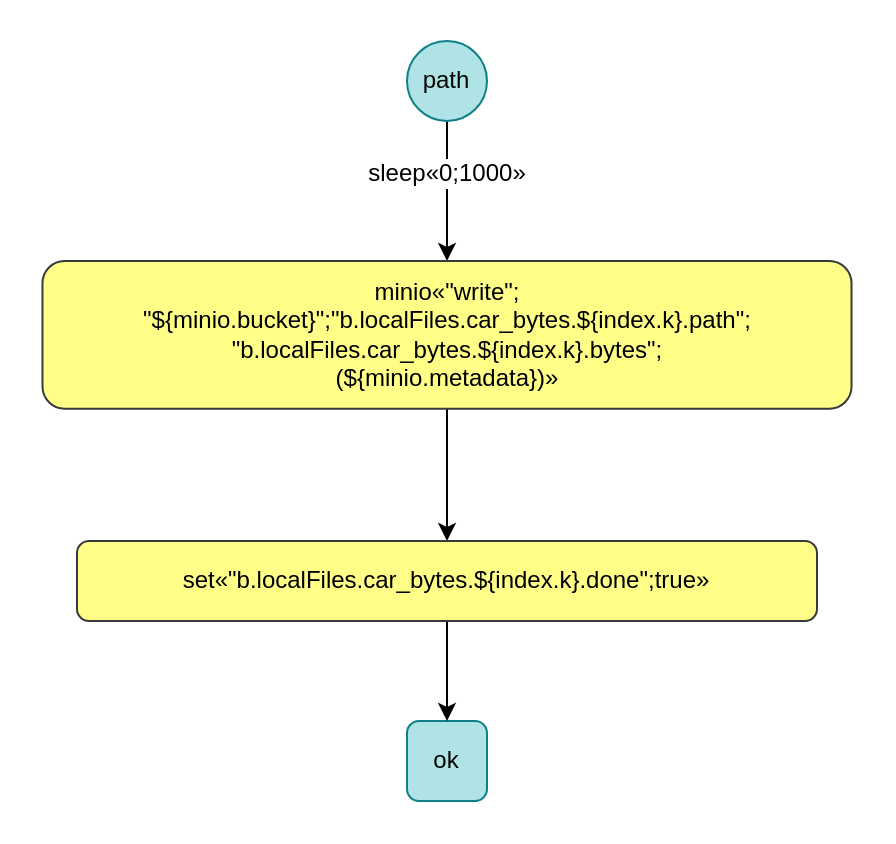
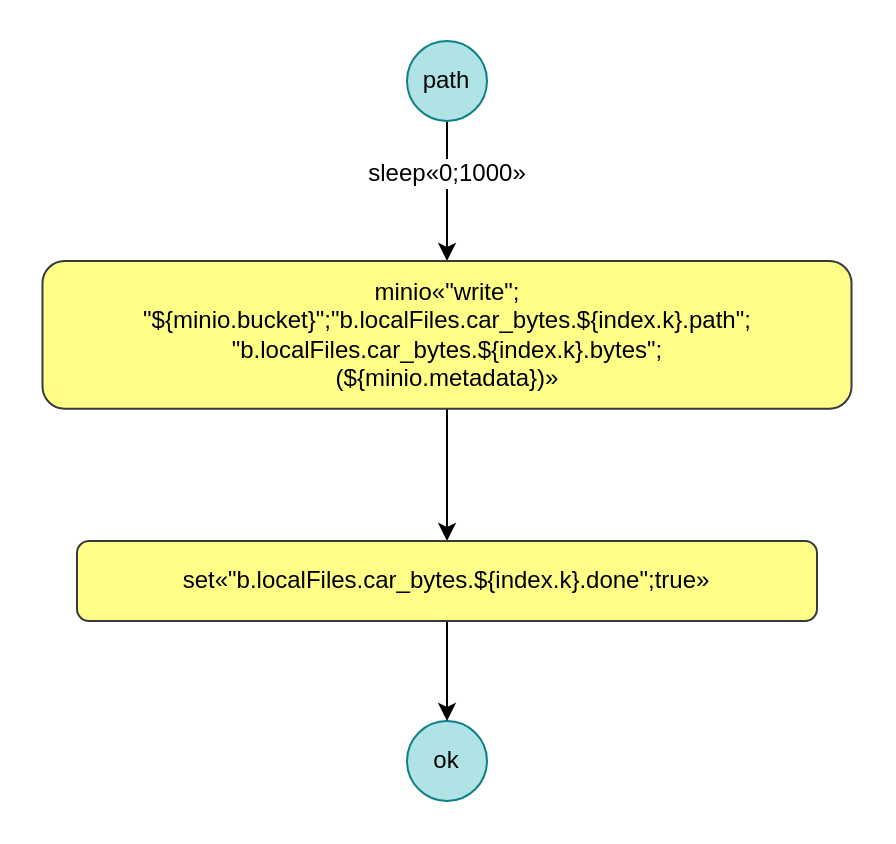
  <mxCell id="0" />
  <mxCell id="1" parent="0" />
  <mxCell id="2" style="edgeStyle=none;html=1;entryX=0.5;entryY=0;entryDx=0;entryDy=0;" parent="1" source="4" target="9" edge="1"><mxGeometry relative="1" as="geometry"><mxPoint x="223" y="150" as="targetPoint" /></mxGeometry></mxCell>
  <mxCell id="3" value="sleep«0;1000»" style="edgeLabel;align=center;verticalAlign=middle;resizable=0;points=[];fontSize=12;" vertex="1" connectable="0" parent="2"><mxGeometry x="-0.276" relative="1" as="geometry"><mxPoint as="offset" /></mxGeometry></mxCell>
  <mxCell id="4" value="path" style="ellipse;whiteSpace=wrap;fillColor=#b0e3e6;strokeColor=#0e8088;fontColor=#050505;" parent="1" vertex="1"><mxGeometry x="203" y="20" width="40" height="40" as="geometry" /></mxCell>
- <mxCell id="5" value="ok" style="whiteSpace=wrap;fillColor=#b0e3e6;strokeColor=#0e8088;fontColor=#000000;rounded=1;" parent="1" vertex="1"><mxGeometry x="203" y="360" width="40" height="40" as="geometry" /></mxCell>
+ <mxCell id="5" value="ok" style="ellipse;whiteSpace=wrap;fillColor=#b0e3e6;strokeColor=#0e8088;fontColor=#000000;" parent="1" vertex="1"><mxGeometry x="203" y="360" width="40" height="40" as="geometry" /></mxCell>
  <mxCell id="6" style="edgeStyle=none;html=1;entryX=0.5;entryY=0;entryDx=0;entryDy=0;exitX=0.5;exitY=1;exitDx=0;exitDy=0;" parent="1" source="9" target="8" edge="1"><mxGeometry relative="1" as="geometry"><mxPoint x="223" y="190" as="sourcePoint" /></mxGeometry></mxCell>
  <mxCell id="7" style="edgeStyle=none;html=1;fontSize=12;" parent="1" source="8" target="5" edge="1"><mxGeometry relative="1" as="geometry" /></mxCell>
  <mxCell id="8" value="set«&quot;b.localFiles.car_bytes.${index.k}.done&quot;;true»" style="rounded=1;whiteSpace=wrap;fillColor=#ffff88;strokeColor=#36393d;fontColor=#000000;" parent="1" vertex="1"><mxGeometry x="38" y="270" width="370" height="40" as="geometry" /></mxCell>
  <mxCell id="9" value="minio«&quot;write&quot;;&#10;&quot;${minio.bucket}&quot;;&quot;b.localFiles.car_bytes.${index.k}.path&quot;;&#10;&quot;b.localFiles.car_bytes.${index.k}.bytes&quot;;&#10;(${minio.metadata})»" style="rounded=1;whiteSpace=wrap;fillColor=#ffff88;strokeColor=#36393d;fontColor=#000000;" parent="1" vertex="1"><mxGeometry x="20.74" y="130" width="404.52" height="73.86" as="geometry" /></mxCell>
